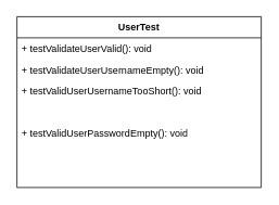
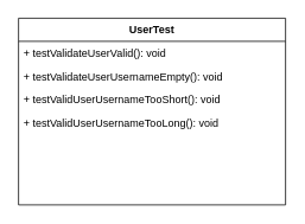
  <mxCell id="0" />
  <mxCell id="1" parent="0" />
  <mxCell id="2" value="&lt;b&gt;UserTest&lt;/b&gt;" style="swimlane;fontStyle=0;childLayout=stackLayout;horizontal=1;startSize=26;fillColor=none;horizontalStack=0;resizeParent=1;resizeParentMax=0;resizeLast=0;collapsible=1;marginBottom=0;whiteSpace=wrap;html=1;" vertex="1" parent="1"><mxGeometry x="20" y="20" width="300" height="210" as="geometry" /></mxCell>
  <mxCell id="3" value="+ testValidateUserValid(): void" style="text;strokeColor=none;fillColor=none;align=left;verticalAlign=top;spacingLeft=4;spacingRight=4;overflow=hidden;rotatable=0;points=[[0,0.5],[1,0.5]];portConstraint=eastwest;whiteSpace=wrap;html=1;" vertex="1" parent="2"><mxGeometry y="26" width="300" height="26" as="geometry" /></mxCell>
  <mxCell id="4" value="+ testValidateUserUsernameEmpty(): void" style="text;strokeColor=none;fillColor=none;align=left;verticalAlign=top;spacingLeft=4;spacingRight=4;overflow=hidden;rotatable=0;points=[[0,0.5],[1,0.5]];portConstraint=eastwest;whiteSpace=wrap;html=1;" vertex="1" parent="2"><mxGeometry y="52" width="300" height="26" as="geometry" /></mxCell>
  <mxCell id="5" value="+ testValidUserUsernameTooShort(): void&lt;div&gt;&lt;br&gt;&lt;/div&gt;" style="text;strokeColor=none;fillColor=none;align=left;verticalAlign=top;spacingLeft=4;spacingRight=4;overflow=hidden;rotatable=0;points=[[0,0.5],[1,0.5]];portConstraint=eastwest;whiteSpace=wrap;html=1;" vertex="1" parent="2"><mxGeometry y="78" width="300" height="132" as="geometry" /></mxCell>
- <mxCell id="7" value="+ testValidUserPasswordEmpty(): void&lt;div&gt;&lt;br&gt;&lt;/div&gt;" style="text;strokeColor=none;fillColor=none;align=left;verticalAlign=top;spacingLeft=4;spacingRight=4;overflow=hidden;rotatable=0;points=[[0,0.5],[1,0.5]];portConstraint=eastwest;whiteSpace=wrap;html=1;" vertex="1" parent="1"><mxGeometry x="20" y="150" width="300" height="26" as="geometry" /></mxCell>
+ <mxCell id="6" value="+ testValidUserUsernameTooLong(): void&lt;div&gt;&lt;br&gt;&lt;/div&gt;" style="text;strokeColor=none;fillColor=none;align=left;verticalAlign=top;spacingLeft=4;spacingRight=4;overflow=hidden;rotatable=0;points=[[0,0.5],[1,0.5]];portConstraint=eastwest;whiteSpace=wrap;html=1;" vertex="1" parent="1"><mxGeometry x="20" y="124" width="300" height="26" as="geometry" /></mxCell>
